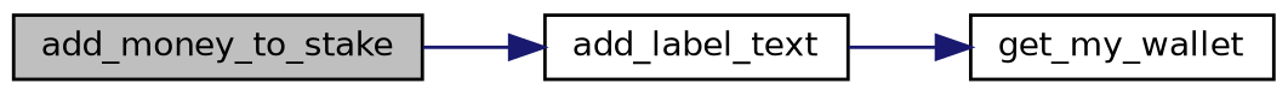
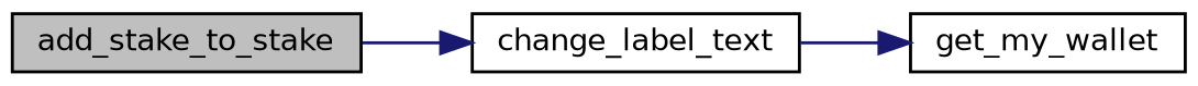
  digraph {
    rankdir=LR
    node [color=black fillcolor=white fontname=Helvetica fontsize=10 shape=record style=filled]
    edge [color=midnightblue fontname=Helvetica fontsize=10 labelfontname=Helvetica labelfontsize=10 style=solid]
-   n1 [fillcolor=grey75 fontcolor=black height=0.2 label=add_money_to_stake width=0.4]
-   n2 [height=0.2 label=add_label_text width=0.4]
+   n1 [fillcolor=grey75 fontcolor=black height=0.2 label=add_stake_to_stake width=0.4]
+   n2 [height=0.2 label=change_label_text width=0.4]
    n3 [height=0.2 label=get_my_wallet width=0.4]
    n1 -> n2
    n2 -> n3
  }
